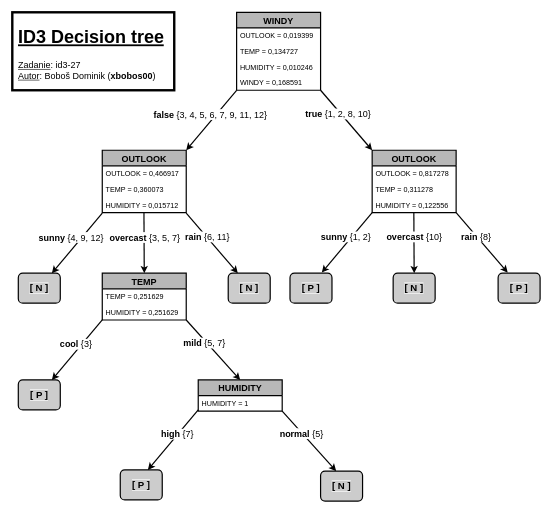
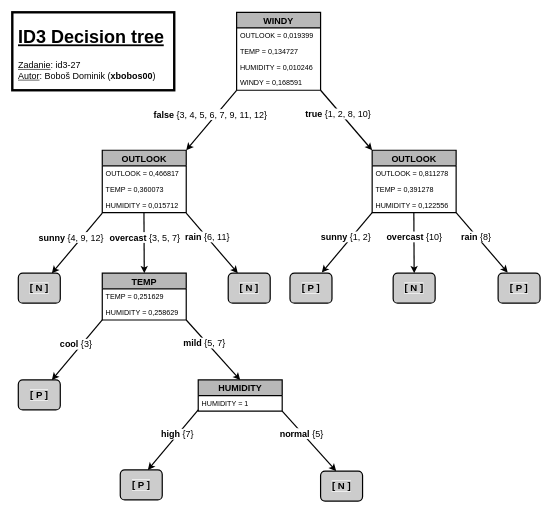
  <mxCell id="0" />
  <mxCell id="1" parent="0" />
  <mxCell id="2" value="WINDY" style="swimlane;fontStyle=1;childLayout=stackLayout;horizontal=1;startSize=26;fillColor=#B8B8B8;horizontalStack=0;resizeParent=1;resizeParentMax=0;resizeLast=0;collapsible=1;marginBottom=0;fontSize=15;labelBackgroundColor=none;labelBorderColor=none;strokeWidth=2;glass=0;swimlaneFillColor=none;" vertex="1" parent="1"><mxGeometry x="394" y="20" width="140" height="130" as="geometry" /></mxCell>
  <mxCell id="3" value="OUTLOOK = 0,019399" style="text;strokeColor=none;fillColor=none;align=left;verticalAlign=top;spacingLeft=4;spacingRight=4;overflow=hidden;rotatable=0;points=[[0,0.5],[1,0.5]];portConstraint=eastwest;" vertex="1" parent="2"><mxGeometry y="26" width="140" height="26" as="geometry" /></mxCell>
  <mxCell id="4" value="TEMP = 0,134727" style="text;strokeColor=none;fillColor=none;align=left;verticalAlign=top;spacingLeft=4;spacingRight=4;overflow=hidden;rotatable=0;points=[[0,0.5],[1,0.5]];portConstraint=eastwest;" vertex="1" parent="2"><mxGeometry y="52" width="140" height="26" as="geometry" /></mxCell>
  <mxCell id="5" value="HUMIDITY = 0,010246" style="text;strokeColor=none;fillColor=none;align=left;verticalAlign=top;spacingLeft=4;spacingRight=4;overflow=hidden;rotatable=0;points=[[0,0.5],[1,0.5]];portConstraint=eastwest;" vertex="1" parent="2"><mxGeometry y="78" width="140" height="26" as="geometry" /></mxCell>
  <mxCell id="6" value="WINDY = 0,168591" style="text;strokeColor=none;fillColor=none;align=left;verticalAlign=top;spacingLeft=4;spacingRight=4;overflow=hidden;rotatable=0;points=[[0,0.5],[1,0.5]];portConstraint=eastwest;" vertex="1" parent="2"><mxGeometry y="104" width="140" height="26" as="geometry" /></mxCell>
  <mxCell id="7" value="" style="endArrow=classic;html=1;fontSize=15;endFill=1;strokeWidth=2;" edge="1" parent="1"><mxGeometry width="50" height="50" relative="1" as="geometry"><mxPoint x="534" y="150" as="sourcePoint" /><mxPoint x="620" y="250" as="targetPoint" /></mxGeometry></mxCell>
  <mxCell id="8" value="" style="endArrow=classic;html=1;fontSize=15;entryX=1;entryY=0;entryDx=0;entryDy=0;strokeWidth=2;" edge="1" parent="1" target="14"><mxGeometry width="50" height="50" relative="1" as="geometry"><mxPoint x="394" y="150" as="sourcePoint" /><mxPoint x="304" y="250" as="targetPoint" /></mxGeometry></mxCell>
  <mxCell id="9" value="&lt;b&gt;false &lt;/b&gt;{3, 4, 5, 6, 7, 9, 11, 12}" style="edgeLabel;html=1;align=center;verticalAlign=middle;resizable=0;points=[];fontSize=15;labelBorderColor=none;labelBackgroundColor=#FFFFFF;" vertex="1" connectable="0" parent="8"><mxGeometry x="-0.198" y="6" relative="1" as="geometry"><mxPoint x="-15.15" y="-3.68" as="offset" /></mxGeometry></mxCell>
  <mxCell id="10" value="OUTLOOK" style="swimlane;fontStyle=1;childLayout=stackLayout;horizontal=1;startSize=26;fillColor=#B8B8B8;horizontalStack=0;resizeParent=1;resizeParentMax=0;resizeLast=0;collapsible=1;marginBottom=0;fontSize=15;labelBackgroundColor=none;labelBorderColor=none;strokeWidth=2;glass=0;swimlaneFillColor=none;" vertex="1" parent="1"><mxGeometry x="620" y="250" width="140" height="104" as="geometry" /></mxCell>
- <mxCell id="11" value="OUTLOOK = 0,817278" style="text;strokeColor=none;fillColor=none;align=left;verticalAlign=top;spacingLeft=4;spacingRight=4;overflow=hidden;rotatable=0;points=[[0,0.5],[1,0.5]];portConstraint=eastwest;" vertex="1" parent="10"><mxGeometry y="26" width="140" height="26" as="geometry" /></mxCell>
- <mxCell id="12" value="TEMP = 0,311278" style="text;strokeColor=none;fillColor=none;align=left;verticalAlign=top;spacingLeft=4;spacingRight=4;overflow=hidden;rotatable=0;points=[[0,0.5],[1,0.5]];portConstraint=eastwest;" vertex="1" parent="10"><mxGeometry y="52" width="140" height="26" as="geometry" /></mxCell>
+ <mxCell id="11" value="OUTLOOK = 0,811278" style="text;strokeColor=none;fillColor=none;align=left;verticalAlign=top;spacingLeft=4;spacingRight=4;overflow=hidden;rotatable=0;points=[[0,0.5],[1,0.5]];portConstraint=eastwest;" vertex="1" parent="10"><mxGeometry y="26" width="140" height="26" as="geometry" /></mxCell>
+ <mxCell id="12" value="TEMP = 0,391278" style="text;strokeColor=none;fillColor=none;align=left;verticalAlign=top;spacingLeft=4;spacingRight=4;overflow=hidden;rotatable=0;points=[[0,0.5],[1,0.5]];portConstraint=eastwest;" vertex="1" parent="10"><mxGeometry y="52" width="140" height="26" as="geometry" /></mxCell>
  <mxCell id="13" value="HUMIDITY = 0,122556" style="text;strokeColor=none;fillColor=none;align=left;verticalAlign=top;spacingLeft=4;spacingRight=4;overflow=hidden;rotatable=0;points=[[0,0.5],[1,0.5]];portConstraint=eastwest;" vertex="1" parent="10"><mxGeometry y="78" width="140" height="26" as="geometry" /></mxCell>
  <mxCell id="14" value="OUTLOOK" style="swimlane;fontStyle=1;childLayout=stackLayout;horizontal=1;startSize=26;fillColor=#B8B8B8;horizontalStack=0;resizeParent=1;resizeParentMax=0;resizeLast=0;collapsible=1;marginBottom=0;fontSize=15;labelBackgroundColor=none;labelBorderColor=none;strokeWidth=2;glass=0;swimlaneFillColor=none;" vertex="1" parent="1"><mxGeometry x="170" y="250" width="140" height="104" as="geometry" /></mxCell>
- <mxCell id="15" value="OUTLOOK = 0,466917" style="text;strokeColor=none;fillColor=none;align=left;verticalAlign=top;spacingLeft=4;spacingRight=4;overflow=hidden;rotatable=0;points=[[0,0.5],[1,0.5]];portConstraint=eastwest;" vertex="1" parent="14"><mxGeometry y="26" width="140" height="26" as="geometry" /></mxCell>
+ <mxCell id="15" value="OUTLOOK = 0,466817" style="text;strokeColor=none;fillColor=none;align=left;verticalAlign=top;spacingLeft=4;spacingRight=4;overflow=hidden;rotatable=0;points=[[0,0.5],[1,0.5]];portConstraint=eastwest;" vertex="1" parent="14"><mxGeometry y="26" width="140" height="26" as="geometry" /></mxCell>
  <mxCell id="16" value="TEMP = 0,360073" style="text;strokeColor=none;fillColor=none;align=left;verticalAlign=top;spacingLeft=4;spacingRight=4;overflow=hidden;rotatable=0;points=[[0,0.5],[1,0.5]];portConstraint=eastwest;" vertex="1" parent="14"><mxGeometry y="52" width="140" height="26" as="geometry" /></mxCell>
  <mxCell id="17" value="HUMIDITY = 0,015712" style="text;strokeColor=none;fillColor=none;align=left;verticalAlign=top;spacingLeft=4;spacingRight=4;overflow=hidden;rotatable=0;points=[[0,0.5],[1,0.5]];portConstraint=eastwest;" vertex="1" parent="14"><mxGeometry y="78" width="140" height="26" as="geometry" /></mxCell>
  <mxCell id="18" value="&lt;b&gt;true&amp;nbsp;&lt;/b&gt;{1, 2, 8, 10}" style="edgeLabel;html=1;align=center;verticalAlign=middle;resizable=0;points=[];fontSize=15;labelBorderColor=none;labelBackgroundColor=#FFFFFF;" vertex="1" connectable="0" parent="1"><mxGeometry x="577.998" y="191.996" as="geometry"><mxPoint x="-15.15" y="-3.68" as="offset" /></mxGeometry></mxCell>
  <mxCell id="19" value="" style="endArrow=classic;html=1;fontSize=15;endFill=1;strokeWidth=2;" edge="1" parent="1"><mxGeometry width="50" height="50" relative="1" as="geometry"><mxPoint x="760" y="354" as="sourcePoint" /><mxPoint x="846" y="454" as="targetPoint" /></mxGeometry></mxCell>
  <mxCell id="20" value="" style="endArrow=classic;html=1;fontSize=15;strokeWidth=2;" edge="1" parent="1"><mxGeometry width="50" height="50" relative="1" as="geometry"><mxPoint x="620" y="354" as="sourcePoint" /><mxPoint x="536" y="454" as="targetPoint" /></mxGeometry></mxCell>
  <mxCell id="21" value="&lt;b&gt;sunny&amp;nbsp;&lt;/b&gt;{1, 2}" style="edgeLabel;html=1;align=center;verticalAlign=middle;resizable=0;points=[];fontSize=15;labelBorderColor=none;labelBackgroundColor=#FFFFFF;" vertex="1" connectable="0" parent="20"><mxGeometry x="-0.198" y="6" relative="1" as="geometry"><mxPoint x="-15.15" y="-3.68" as="offset" /></mxGeometry></mxCell>
  <mxCell id="22" value="&lt;b&gt;rain&amp;nbsp;&lt;/b&gt;{8}" style="edgeLabel;html=1;align=center;verticalAlign=middle;resizable=0;points=[];fontSize=15;labelBorderColor=none;labelBackgroundColor=#FFFFFF;" vertex="1" connectable="0" parent="1"><mxGeometry x="807.998" y="396.996" as="geometry"><mxPoint x="-15.15" y="-3.68" as="offset" /></mxGeometry></mxCell>
  <mxCell id="23" value="" style="endArrow=classic;html=1;fontSize=15;strokeWidth=2;entryX=0.5;entryY=0;entryDx=0;entryDy=0;" edge="1" parent="1" target="27"><mxGeometry width="50" height="50" relative="1" as="geometry"><mxPoint x="689.5" y="354" as="sourcePoint" /><mxPoint x="690" y="430" as="targetPoint" /></mxGeometry></mxCell>
  <mxCell id="24" value="&lt;b&gt;overcast&amp;nbsp;&lt;/b&gt;{10}" style="edgeLabel;html=1;align=center;verticalAlign=middle;resizable=0;points=[];fontSize=15;labelBorderColor=none;labelBackgroundColor=#FFFFFF;" vertex="1" connectable="0" parent="23"><mxGeometry x="-0.198" y="6" relative="1" as="geometry"><mxPoint x="-6.5" y="-1" as="offset" /></mxGeometry></mxCell>
  <mxCell id="25" value="&lt;span style=&quot;background-color: rgb(204 , 204 , 204)&quot;&gt;&lt;font style=&quot;font-size: 16px&quot;&gt;&lt;b&gt;[ P ]&lt;/b&gt;&lt;/font&gt;&lt;/span&gt;" style="rounded=1;whiteSpace=wrap;html=1;glass=0;labelBackgroundColor=#FFFFFF;strokeWidth=2;fillColor=#CCCCCC;fontSize=15;" vertex="1" parent="1"><mxGeometry x="483" y="455" width="70" height="50" as="geometry" /></mxCell>
  <mxCell id="26" value="&lt;span style=&quot;background-color: rgb(204 , 204 , 204)&quot;&gt;&lt;font style=&quot;font-size: 16px&quot;&gt;&lt;b&gt;[ P ]&lt;/b&gt;&lt;/font&gt;&lt;/span&gt;" style="rounded=1;whiteSpace=wrap;html=1;glass=0;labelBackgroundColor=#FFFFFF;strokeWidth=2;fillColor=#CCCCCC;fontSize=15;" vertex="1" parent="1"><mxGeometry x="830" y="455" width="70" height="50" as="geometry" /></mxCell>
  <mxCell id="27" value="&lt;span style=&quot;background-color: rgb(204 , 204 , 204)&quot;&gt;&lt;font style=&quot;font-size: 16px&quot;&gt;&lt;b&gt;[ N ]&lt;/b&gt;&lt;/font&gt;&lt;/span&gt;" style="rounded=1;whiteSpace=wrap;html=1;glass=0;labelBackgroundColor=#FFFFFF;strokeWidth=2;fillColor=#CCCCCC;fontSize=15;" vertex="1" parent="1"><mxGeometry x="655" y="455" width="70" height="50" as="geometry" /></mxCell>
  <mxCell id="28" value="" style="endArrow=classic;html=1;fontSize=15;strokeWidth=2;" edge="1" parent="1"><mxGeometry width="50" height="50" relative="1" as="geometry"><mxPoint x="170" y="355" as="sourcePoint" /><mxPoint x="86" y="455" as="targetPoint" /></mxGeometry></mxCell>
  <mxCell id="29" value="&lt;b&gt;sunny&amp;nbsp;&lt;/b&gt;{4, 9, 12}" style="edgeLabel;html=1;align=center;verticalAlign=middle;resizable=0;points=[];fontSize=15;labelBorderColor=none;labelBackgroundColor=#FFFFFF;" vertex="1" connectable="0" parent="28"><mxGeometry x="-0.198" y="6" relative="1" as="geometry"><mxPoint x="-23.15" y="-3.68" as="offset" /></mxGeometry></mxCell>
  <mxCell id="30" value="&lt;span style=&quot;background-color: rgb(204 , 204 , 204)&quot;&gt;&lt;font style=&quot;font-size: 16px&quot;&gt;&lt;b&gt;[ N ]&lt;/b&gt;&lt;/font&gt;&lt;/span&gt;" style="rounded=1;whiteSpace=wrap;html=1;glass=0;labelBackgroundColor=#FFFFFF;strokeWidth=2;fillColor=#CCCCCC;fontSize=15;" vertex="1" parent="1"><mxGeometry x="30" y="455" width="70" height="50" as="geometry" /></mxCell>
  <mxCell id="31" value="" style="endArrow=classic;html=1;fontSize=15;endFill=1;strokeWidth=2;" edge="1" parent="1"><mxGeometry width="50" height="50" relative="1" as="geometry"><mxPoint x="310" y="355" as="sourcePoint" /><mxPoint x="396" y="455" as="targetPoint" /></mxGeometry></mxCell>
  <mxCell id="32" value="&lt;b&gt;rain&amp;nbsp;&lt;/b&gt;{6, 11}" style="edgeLabel;html=1;align=center;verticalAlign=middle;resizable=0;points=[];fontSize=15;labelBorderColor=none;labelBackgroundColor=#FFFFFF;" vertex="1" connectable="0" parent="1"><mxGeometry x="359.998" y="396.996" as="geometry"><mxPoint x="-15.15" y="-3.68" as="offset" /></mxGeometry></mxCell>
  <mxCell id="33" value="" style="endArrow=classic;html=1;fontSize=15;strokeWidth=2;entryX=0.5;entryY=0;entryDx=0;entryDy=0;" edge="1" parent="1"><mxGeometry width="50" height="50" relative="1" as="geometry"><mxPoint x="239.5" y="354" as="sourcePoint" /><mxPoint x="240" y="455" as="targetPoint" /></mxGeometry></mxCell>
  <mxCell id="34" value="&lt;b&gt;overcast&amp;nbsp;&lt;/b&gt;{3, 5, 7}" style="edgeLabel;html=1;align=center;verticalAlign=middle;resizable=0;points=[];fontSize=15;labelBorderColor=none;labelBackgroundColor=#FFFFFF;" vertex="1" connectable="0" parent="33"><mxGeometry x="-0.198" y="6" relative="1" as="geometry"><mxPoint x="-5.7" y="0.03" as="offset" /></mxGeometry></mxCell>
  <mxCell id="35" value="TEMP" style="swimlane;fontStyle=1;childLayout=stackLayout;horizontal=1;startSize=26;fillColor=#B8B8B8;horizontalStack=0;resizeParent=1;resizeParentMax=0;resizeLast=0;collapsible=1;marginBottom=0;fontSize=15;labelBackgroundColor=none;labelBorderColor=none;strokeWidth=2;glass=0;swimlaneFillColor=none;" vertex="1" parent="1"><mxGeometry x="170" y="455" width="140" height="78" as="geometry" /></mxCell>
  <mxCell id="36" value="TEMP = 0,251629" style="text;strokeColor=none;fillColor=none;align=left;verticalAlign=top;spacingLeft=4;spacingRight=4;overflow=hidden;rotatable=0;points=[[0,0.5],[1,0.5]];portConstraint=eastwest;" vertex="1" parent="35"><mxGeometry y="26" width="140" height="26" as="geometry" /></mxCell>
- <mxCell id="37" value="HUMIDITY = 0,251629" style="text;strokeColor=none;fillColor=none;align=left;verticalAlign=top;spacingLeft=4;spacingRight=4;overflow=hidden;rotatable=0;points=[[0,0.5],[1,0.5]];portConstraint=eastwest;" vertex="1" parent="35"><mxGeometry y="52" width="140" height="26" as="geometry" /></mxCell>
+ <mxCell id="37" value="HUMIDITY = 0,258629" style="text;strokeColor=none;fillColor=none;align=left;verticalAlign=top;spacingLeft=4;spacingRight=4;overflow=hidden;rotatable=0;points=[[0,0.5],[1,0.5]];portConstraint=eastwest;" vertex="1" parent="35"><mxGeometry y="52" width="140" height="26" as="geometry" /></mxCell>
  <mxCell id="38" value="" style="endArrow=classic;html=1;fontSize=15;strokeWidth=2;" edge="1" parent="1"><mxGeometry width="50" height="50" relative="1" as="geometry"><mxPoint x="170" y="533" as="sourcePoint" /><mxPoint x="86" y="633" as="targetPoint" /></mxGeometry></mxCell>
  <mxCell id="39" value="&lt;b&gt;cool&amp;nbsp;&lt;/b&gt;{3}" style="edgeLabel;html=1;align=center;verticalAlign=middle;resizable=0;points=[];fontSize=15;labelBorderColor=none;labelBackgroundColor=#FFFFFF;" vertex="1" connectable="0" parent="38"><mxGeometry x="-0.198" y="6" relative="1" as="geometry"><mxPoint x="-15.15" y="-3.68" as="offset" /></mxGeometry></mxCell>
  <mxCell id="40" value="" style="endArrow=classic;html=1;fontSize=15;endFill=1;strokeWidth=2;entryX=0.5;entryY=0;entryDx=0;entryDy=0;" edge="1" parent="1" target="43"><mxGeometry width="50" height="50" relative="1" as="geometry"><mxPoint x="310" y="533" as="sourcePoint" /><mxPoint x="396" y="633" as="targetPoint" /></mxGeometry></mxCell>
  <mxCell id="41" value="&lt;b&gt;mild&amp;nbsp;&lt;/b&gt;{5, 7}" style="edgeLabel;html=1;align=center;verticalAlign=middle;resizable=0;points=[];fontSize=15;labelBorderColor=none;labelBackgroundColor=#FFFFFF;" vertex="1" connectable="0" parent="1"><mxGeometry x="354.998" y="573.996" as="geometry"><mxPoint x="-15.15" y="-3.68" as="offset" /></mxGeometry></mxCell>
  <mxCell id="42" value="&lt;span style=&quot;background-color: rgb(204 , 204 , 204)&quot;&gt;&lt;font style=&quot;font-size: 16px&quot;&gt;&lt;b&gt;[ P ]&lt;/b&gt;&lt;/font&gt;&lt;/span&gt;" style="rounded=1;whiteSpace=wrap;html=1;glass=0;labelBackgroundColor=#FFFFFF;strokeWidth=2;fillColor=#CCCCCC;fontSize=15;" vertex="1" parent="1"><mxGeometry x="30" y="633" width="70" height="50" as="geometry" /></mxCell>
  <mxCell id="43" value="HUMIDITY" style="swimlane;fontStyle=1;childLayout=stackLayout;horizontal=1;startSize=26;fillColor=#B8B8B8;horizontalStack=0;resizeParent=1;resizeParentMax=0;resizeLast=0;collapsible=1;marginBottom=0;fontSize=15;labelBackgroundColor=none;labelBorderColor=none;strokeWidth=2;glass=0;swimlaneFillColor=none;" vertex="1" parent="1"><mxGeometry x="330" y="633" width="140" height="52" as="geometry" /></mxCell>
  <mxCell id="44" value="HUMIDITY = 1" style="text;strokeColor=none;fillColor=none;align=left;verticalAlign=top;spacingLeft=4;spacingRight=4;overflow=hidden;rotatable=0;points=[[0,0.5],[1,0.5]];portConstraint=eastwest;" vertex="1" parent="43"><mxGeometry y="26" width="140" height="26" as="geometry" /></mxCell>
  <mxCell id="45" value="" style="endArrow=classic;html=1;fontSize=15;strokeWidth=2;" edge="1" parent="1"><mxGeometry width="50" height="50" relative="1" as="geometry"><mxPoint x="330" y="683" as="sourcePoint" /><mxPoint x="246" y="783" as="targetPoint" /></mxGeometry></mxCell>
  <mxCell id="46" value="" style="endArrow=classic;html=1;fontSize=15;endFill=1;strokeWidth=2;entryX=0.5;entryY=0;entryDx=0;entryDy=0;" edge="1" parent="1"><mxGeometry width="50" height="50" relative="1" as="geometry"><mxPoint x="470" y="685" as="sourcePoint" /><mxPoint x="560" y="785" as="targetPoint" /></mxGeometry></mxCell>
  <mxCell id="47" value="&lt;b&gt;high&amp;nbsp;&lt;/b&gt;{7}" style="edgeLabel;html=1;align=center;verticalAlign=middle;resizable=0;points=[];fontSize=15;labelBorderColor=none;labelBackgroundColor=#FFFFFF;" vertex="1" connectable="0" parent="1"><mxGeometry x="309.998" y="725.996" as="geometry"><mxPoint x="-15.15" y="-3.68" as="offset" /></mxGeometry></mxCell>
  <mxCell id="48" value="&lt;span style=&quot;background-color: rgb(204 , 204 , 204)&quot;&gt;&lt;font style=&quot;font-size: 16px&quot;&gt;&lt;b&gt;[ P ]&lt;/b&gt;&lt;/font&gt;&lt;/span&gt;" style="rounded=1;whiteSpace=wrap;html=1;glass=0;labelBackgroundColor=#FFFFFF;strokeWidth=2;fillColor=#CCCCCC;fontSize=15;" vertex="1" parent="1"><mxGeometry x="200" y="783" width="70" height="50" as="geometry" /></mxCell>
  <mxCell id="49" value="&lt;b&gt;normal&amp;nbsp;&lt;/b&gt;{5}" style="edgeLabel;html=1;align=center;verticalAlign=middle;resizable=0;points=[];fontSize=15;labelBorderColor=none;labelBackgroundColor=#FFFFFF;" vertex="1" connectable="0" parent="1"><mxGeometry x="516.998" y="724.996" as="geometry"><mxPoint x="-15.15" y="-3.68" as="offset" /></mxGeometry></mxCell>
  <mxCell id="50" value="&lt;span style=&quot;background-color: rgb(204 , 204 , 204)&quot;&gt;&lt;font style=&quot;font-size: 16px&quot;&gt;&lt;b&gt;[ N ]&lt;/b&gt;&lt;/font&gt;&lt;/span&gt;" style="rounded=1;whiteSpace=wrap;html=1;glass=0;labelBackgroundColor=#FFFFFF;strokeWidth=2;fillColor=#CCCCCC;fontSize=15;" vertex="1" parent="1"><mxGeometry x="534" y="785" width="70" height="50" as="geometry" /></mxCell>
  <mxCell id="51" value="&lt;span style=&quot;background-color: rgb(204 , 204 , 204)&quot;&gt;&lt;font style=&quot;font-size: 16px&quot;&gt;&lt;b&gt;[ N ]&lt;/b&gt;&lt;/font&gt;&lt;/span&gt;" style="rounded=1;whiteSpace=wrap;html=1;glass=0;labelBackgroundColor=#FFFFFF;strokeWidth=2;fillColor=#CCCCCC;fontSize=15;" vertex="1" parent="1"><mxGeometry x="380" y="455" width="70" height="50" as="geometry" /></mxCell>
  <mxCell id="52" value="" style="group;fillColor=#ffffff;" vertex="1" connectable="0" parent="1"><mxGeometry x="20" y="20" width="270" height="130" as="geometry" /></mxCell>
  <mxCell id="53" value="" style="rounded=0;whiteSpace=wrap;html=1;glass=0;labelBackgroundColor=#ffffff;strokeColor=#000000;strokeWidth=4;fillColor=#ffffff;gradientColor=#ffffff;fontSize=15;" vertex="1" parent="52"><mxGeometry width="270" height="130" as="geometry" /></mxCell>
  <mxCell id="54" value="&lt;p style=&quot;line-height: 40%&quot;&gt;&lt;/p&gt;&lt;h1&gt;&lt;u&gt;ID3 Decision tree&lt;/u&gt;&lt;/h1&gt;&lt;p&gt;&lt;u&gt;Zadanie&lt;/u&gt;: id3-27&lt;br&gt;&lt;u&gt;Autor&lt;/u&gt;: Boboš Dominik (&lt;b&gt;xbobos00&lt;/b&gt;)&lt;/p&gt;&lt;p&gt;&lt;/p&gt;" style="text;html=1;spacing=5;spacingTop=-20;whiteSpace=wrap;overflow=hidden;rounded=0;glass=0;labelBackgroundColor=#ffffff;fontSize=15;gradientDirection=north;strokeWidth=3;strokeColor=none;" vertex="1" parent="52"><mxGeometry x="5" y="14" width="260" height="102" as="geometry" /></mxCell>
